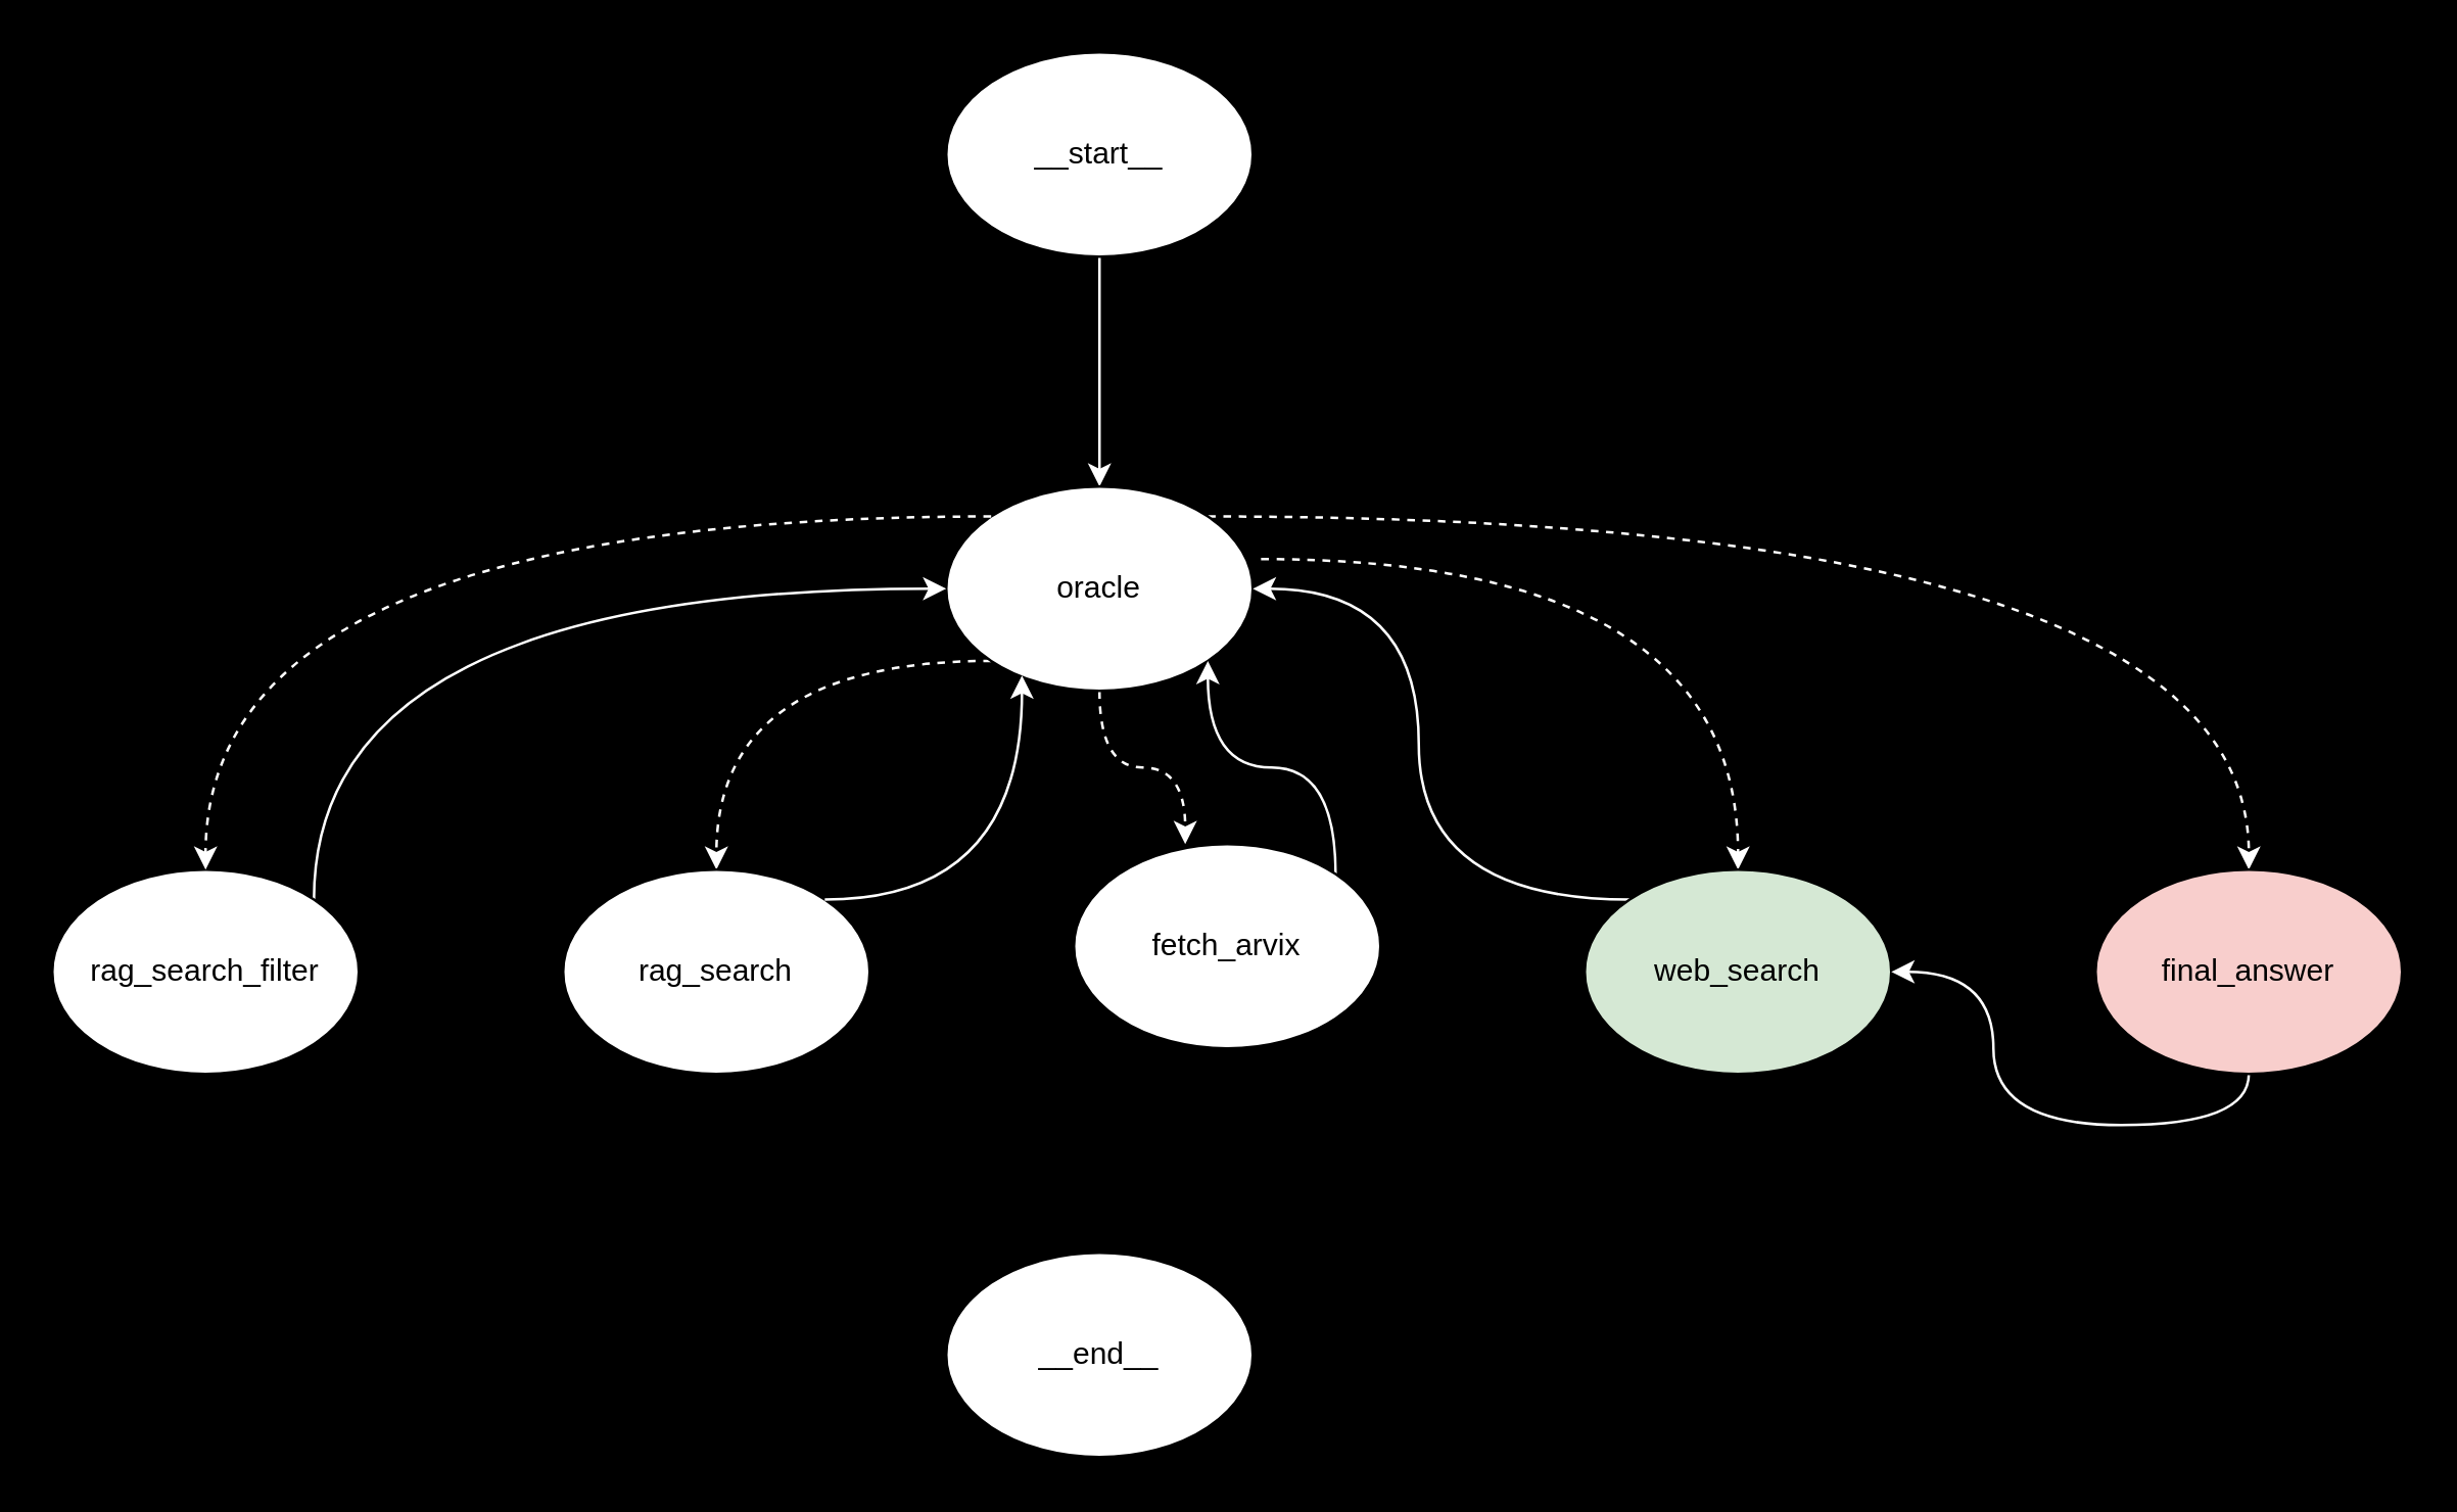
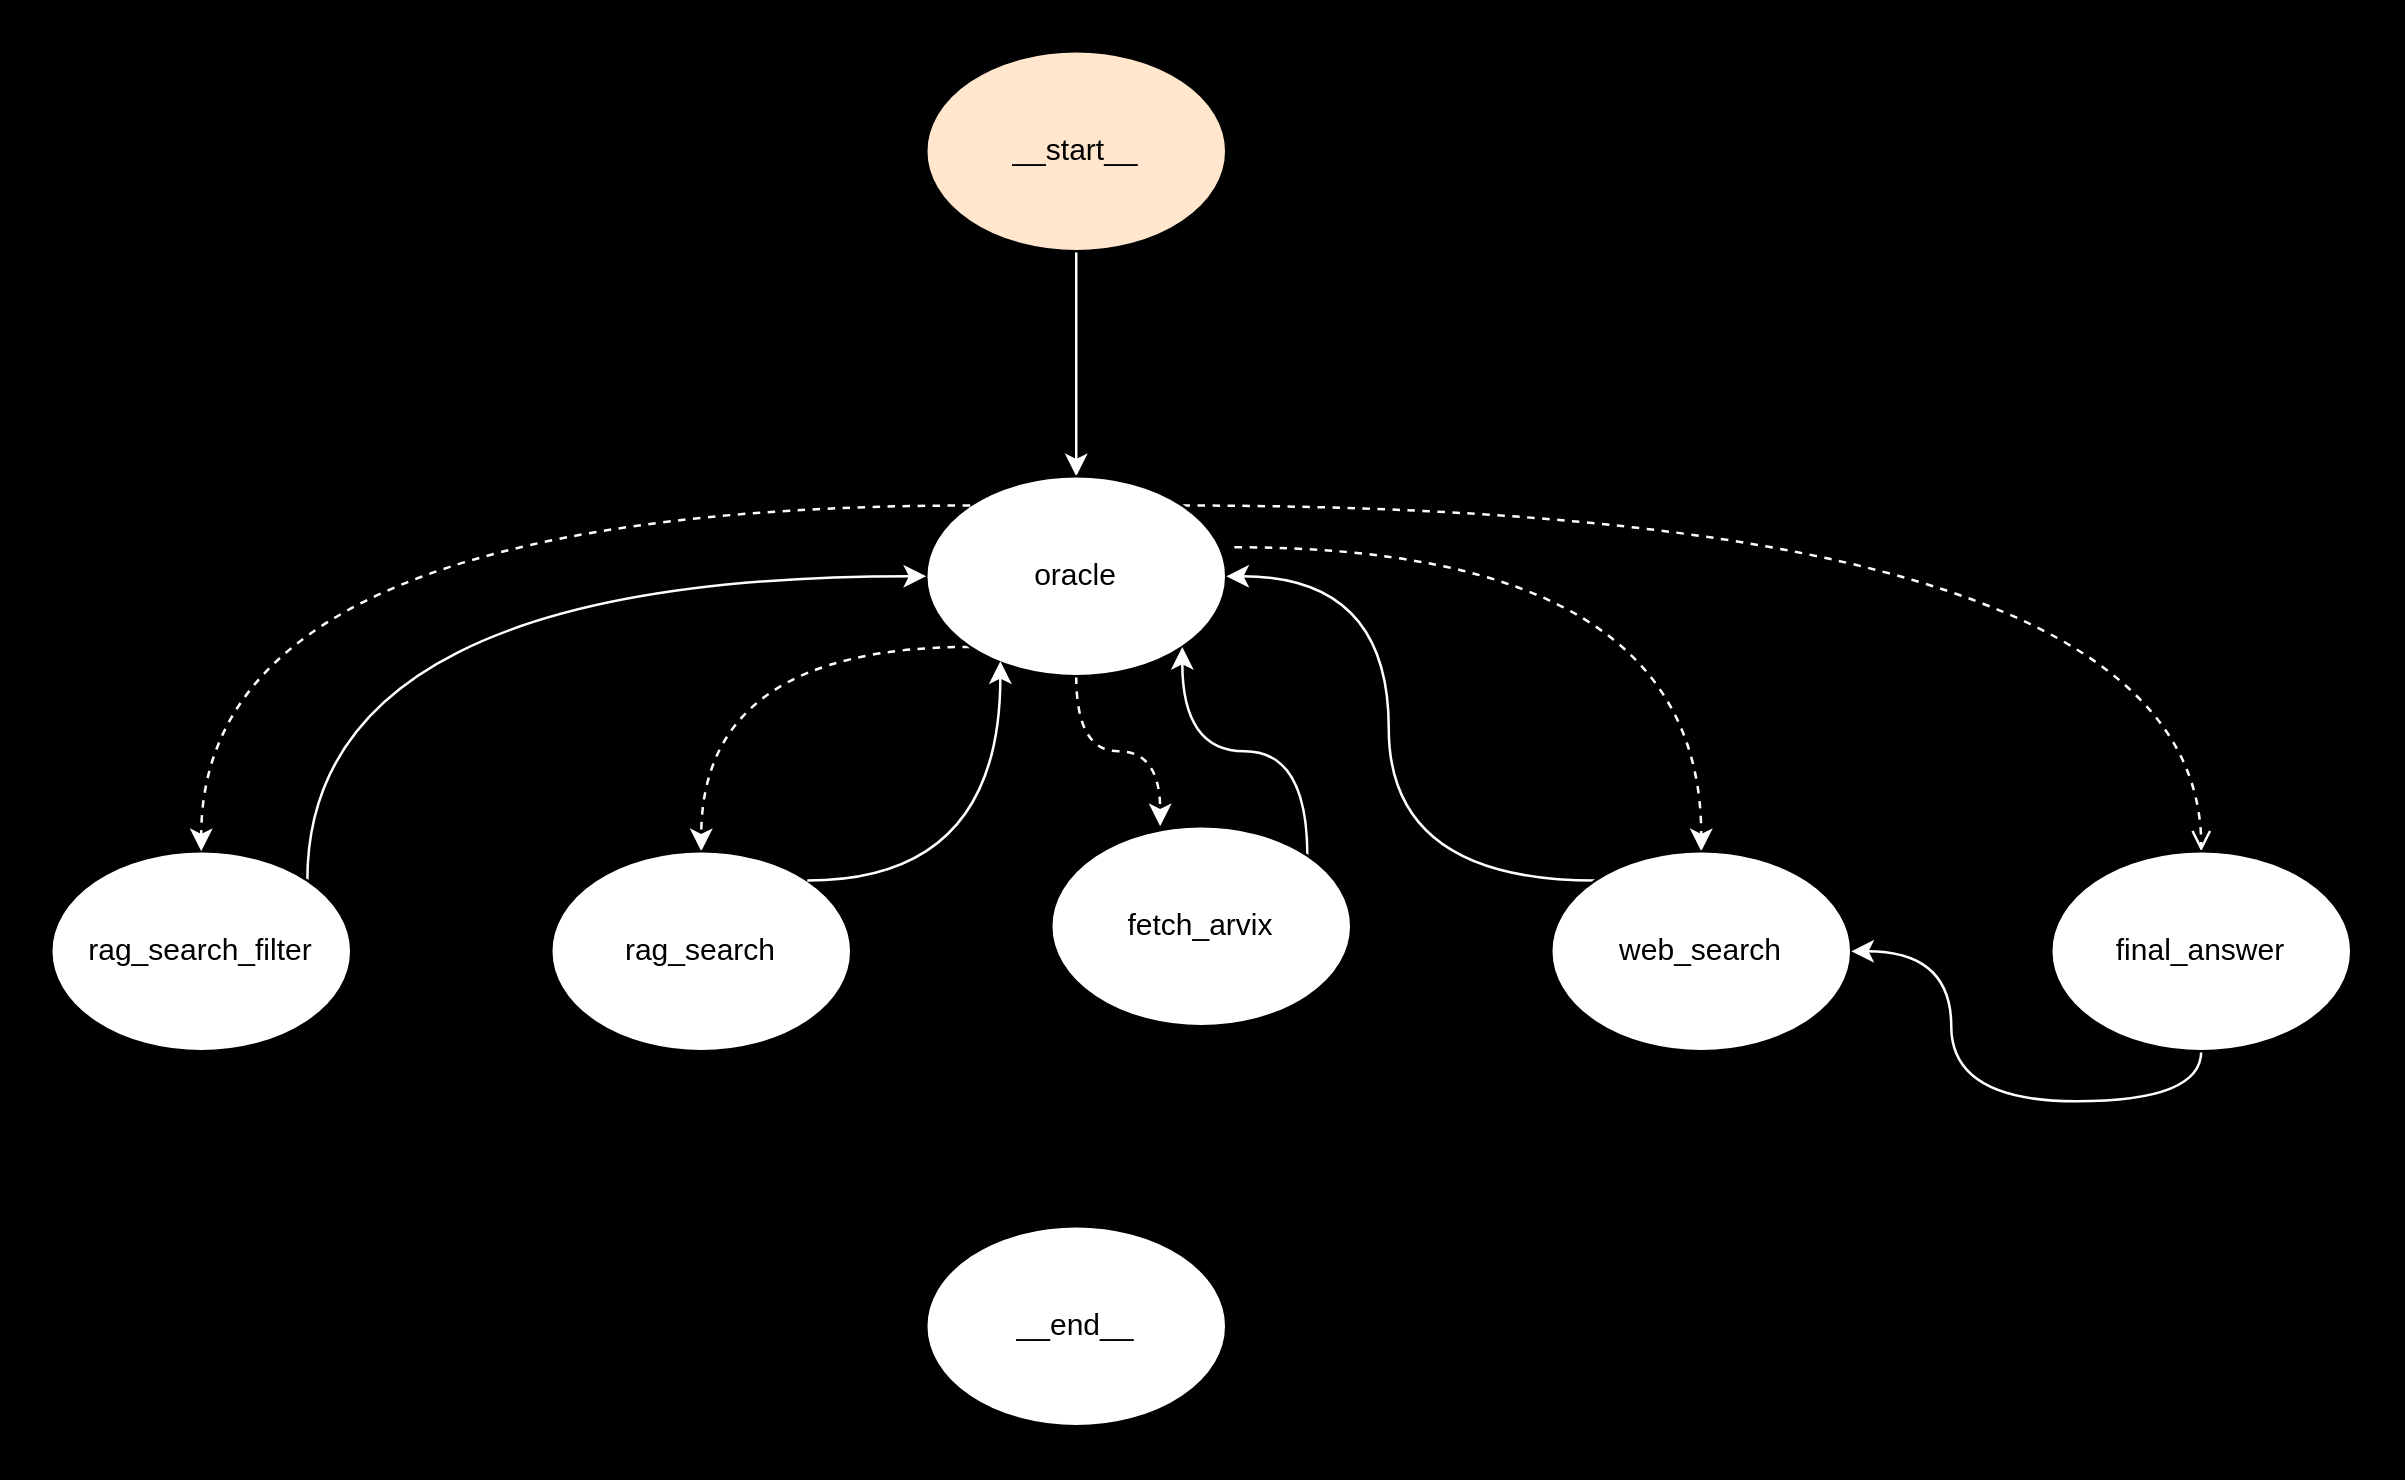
  <mxCell id="0" />
  <mxCell id="1" parent="0" />
  <mxCell id="2" style="edgeStyle=orthogonalEdgeStyle;rounded=0;orthogonalLoop=1;jettySize=auto;html=1;exitX=0.5;exitY=1;exitDx=0;exitDy=0;entryX=0.5;entryY=0;entryDx=0;entryDy=0;strokeColor=#FFFFFF;" edge="1" parent="1" source="3" target="8"><mxGeometry relative="1" as="geometry" /></mxCell>
- <mxCell id="3" value="__start__" style="ellipse;whiteSpace=wrap;html=1;" vertex="1" parent="1"><mxGeometry x="370" y="20" width="120" height="80" as="geometry" /></mxCell>
+ <mxCell id="3" value="__start__" style="ellipse;whiteSpace=wrap;html=1;fillColor=#ffe6cc;" vertex="1" parent="1"><mxGeometry x="370" y="20" width="120" height="80" as="geometry" /></mxCell>
  <mxCell id="4" style="edgeStyle=orthogonalEdgeStyle;rounded=0;orthogonalLoop=1;jettySize=auto;html=1;exitX=1.027;exitY=0.355;exitDx=0;exitDy=0;entryX=0.5;entryY=0;entryDx=0;entryDy=0;curved=1;dashed=1;exitPerimeter=0;strokeColor=#FFFFFF;" edge="1" parent="1" source="8" target="15"><mxGeometry relative="1" as="geometry" /></mxCell>
  <mxCell id="5" style="edgeStyle=orthogonalEdgeStyle;rounded=0;orthogonalLoop=1;jettySize=auto;html=1;exitX=0;exitY=1;exitDx=0;exitDy=0;curved=1;dashed=1;strokeColor=#FFFFFF;" edge="1" parent="1" source="8" target="11"><mxGeometry relative="1" as="geometry" /></mxCell>
  <mxCell id="6" style="edgeStyle=orthogonalEdgeStyle;rounded=0;orthogonalLoop=1;jettySize=auto;html=1;exitX=0.5;exitY=1;exitDx=0;exitDy=0;entryX=0.363;entryY=0;entryDx=0;entryDy=0;curved=1;entryPerimeter=0;dashed=1;strokeColor=#FFFFFF;" edge="1" parent="1" source="8" target="13"><mxGeometry relative="1" as="geometry" /></mxCell>
- <mxCell id="7" style="edgeStyle=orthogonalEdgeStyle;rounded=0;orthogonalLoop=1;jettySize=auto;html=1;exitX=1;exitY=0;exitDx=0;exitDy=0;entryX=0.5;entryY=0;entryDx=0;entryDy=0;curved=1;dashed=1;strokeColor=#FFFFFF;" edge="1" parent="1" source="8" target="17"><mxGeometry relative="1" as="geometry" /></mxCell>
+ <mxCell id="7" style="edgeStyle=orthogonalEdgeStyle;rounded=0;orthogonalLoop=1;jettySize=auto;html=1;exitX=1;exitY=0;exitDx=0;exitDy=0;entryX=0.5;entryY=0;entryDx=0;entryDy=0;curved=1;dashed=1;strokeColor=#FFFFFF;endArrow=open;" edge="1" parent="1" source="8" target="17"><mxGeometry relative="1" as="geometry" /></mxCell>
  <mxCell id="8" value="oracle" style="ellipse;whiteSpace=wrap;html=1;" vertex="1" parent="1"><mxGeometry x="370" y="190" width="120" height="80" as="geometry" /></mxCell>
  <mxCell id="9" style="edgeStyle=orthogonalEdgeStyle;rounded=0;orthogonalLoop=1;jettySize=auto;html=1;exitX=1;exitY=0;exitDx=0;exitDy=0;entryX=0;entryY=0.5;entryDx=0;entryDy=0;curved=1;strokeColor=#FFFFFF;" edge="1" parent="1" source="10" target="8"><mxGeometry relative="1" as="geometry"><Array as="points"><mxPoint x="122" y="230" /></Array></mxGeometry></mxCell>
  <mxCell id="10" value="rag_search_filter" style="ellipse;whiteSpace=wrap;html=1;" vertex="1" parent="1"><mxGeometry x="20" y="340" width="120" height="80" as="geometry" /></mxCell>
  <mxCell id="11" value="rag_search" style="ellipse;whiteSpace=wrap;html=1;" vertex="1" parent="1"><mxGeometry x="220" y="340" width="120" height="80" as="geometry" /></mxCell>
  <mxCell id="12" style="edgeStyle=orthogonalEdgeStyle;rounded=0;orthogonalLoop=1;jettySize=auto;html=1;exitX=1;exitY=0;exitDx=0;exitDy=0;entryX=1;entryY=1;entryDx=0;entryDy=0;curved=1;strokeColor=#FFFFFF;" edge="1" parent="1" source="13" target="8"><mxGeometry relative="1" as="geometry" /></mxCell>
  <mxCell id="13" value="fetch_arvix" style="ellipse;whiteSpace=wrap;html=1;" vertex="1" parent="1"><mxGeometry x="420" y="330" width="120" height="80" as="geometry" /></mxCell>
  <mxCell id="14" style="edgeStyle=orthogonalEdgeStyle;rounded=0;orthogonalLoop=1;jettySize=auto;html=1;exitX=0;exitY=0;exitDx=0;exitDy=0;entryX=1;entryY=0.5;entryDx=0;entryDy=0;curved=1;strokeColor=#FFFFFF;" edge="1" parent="1" source="15" target="8"><mxGeometry relative="1" as="geometry" /></mxCell>
- <mxCell id="15" value="web_search" style="ellipse;whiteSpace=wrap;html=1;fillColor=#d5e8d4;" vertex="1" parent="1"><mxGeometry x="620" y="340" width="120" height="80" as="geometry" /></mxCell>
+ <mxCell id="15" value="web_search" style="ellipse;whiteSpace=wrap;html=1;" vertex="1" parent="1"><mxGeometry x="620" y="340" width="120" height="80" as="geometry" /></mxCell>
  <mxCell id="16" style="edgeStyle=orthogonalEdgeStyle;rounded=0;orthogonalLoop=1;jettySize=auto;html=1;exitX=0.5;exitY=1;exitDx=0;exitDy=0;curved=1;strokeColor=#FFFFFF;" edge="1" parent="1" source="17" target="15"><mxGeometry relative="1" as="geometry" /></mxCell>
- <mxCell id="17" value="final_answer" style="ellipse;whiteSpace=wrap;html=1;fillColor=#f8cecc;" vertex="1" parent="1"><mxGeometry x="820" y="340" width="120" height="80" as="geometry" /></mxCell>
+ <mxCell id="17" value="final_answer" style="ellipse;whiteSpace=wrap;html=1;" vertex="1" parent="1"><mxGeometry x="820" y="340" width="120" height="80" as="geometry" /></mxCell>
  <mxCell id="18" value="__end__" style="ellipse;whiteSpace=wrap;html=1;" vertex="1" parent="1"><mxGeometry x="370" y="490" width="120" height="80" as="geometry" /></mxCell>
  <mxCell id="19" style="edgeStyle=orthogonalEdgeStyle;rounded=0;orthogonalLoop=1;jettySize=auto;html=1;exitX=1;exitY=0;exitDx=0;exitDy=0;entryX=0.247;entryY=0.925;entryDx=0;entryDy=0;entryPerimeter=0;curved=1;strokeColor=#FFFFFF;" edge="1" parent="1" source="11" target="8"><mxGeometry relative="1" as="geometry" /></mxCell>
  <mxCell id="20" style="edgeStyle=orthogonalEdgeStyle;rounded=0;orthogonalLoop=1;jettySize=auto;html=1;exitX=0;exitY=0;exitDx=0;exitDy=0;curved=1;dashed=1;strokeColor=#FFFFFF;" edge="1" parent="1" source="8" target="10"><mxGeometry relative="1" as="geometry" /></mxCell>
